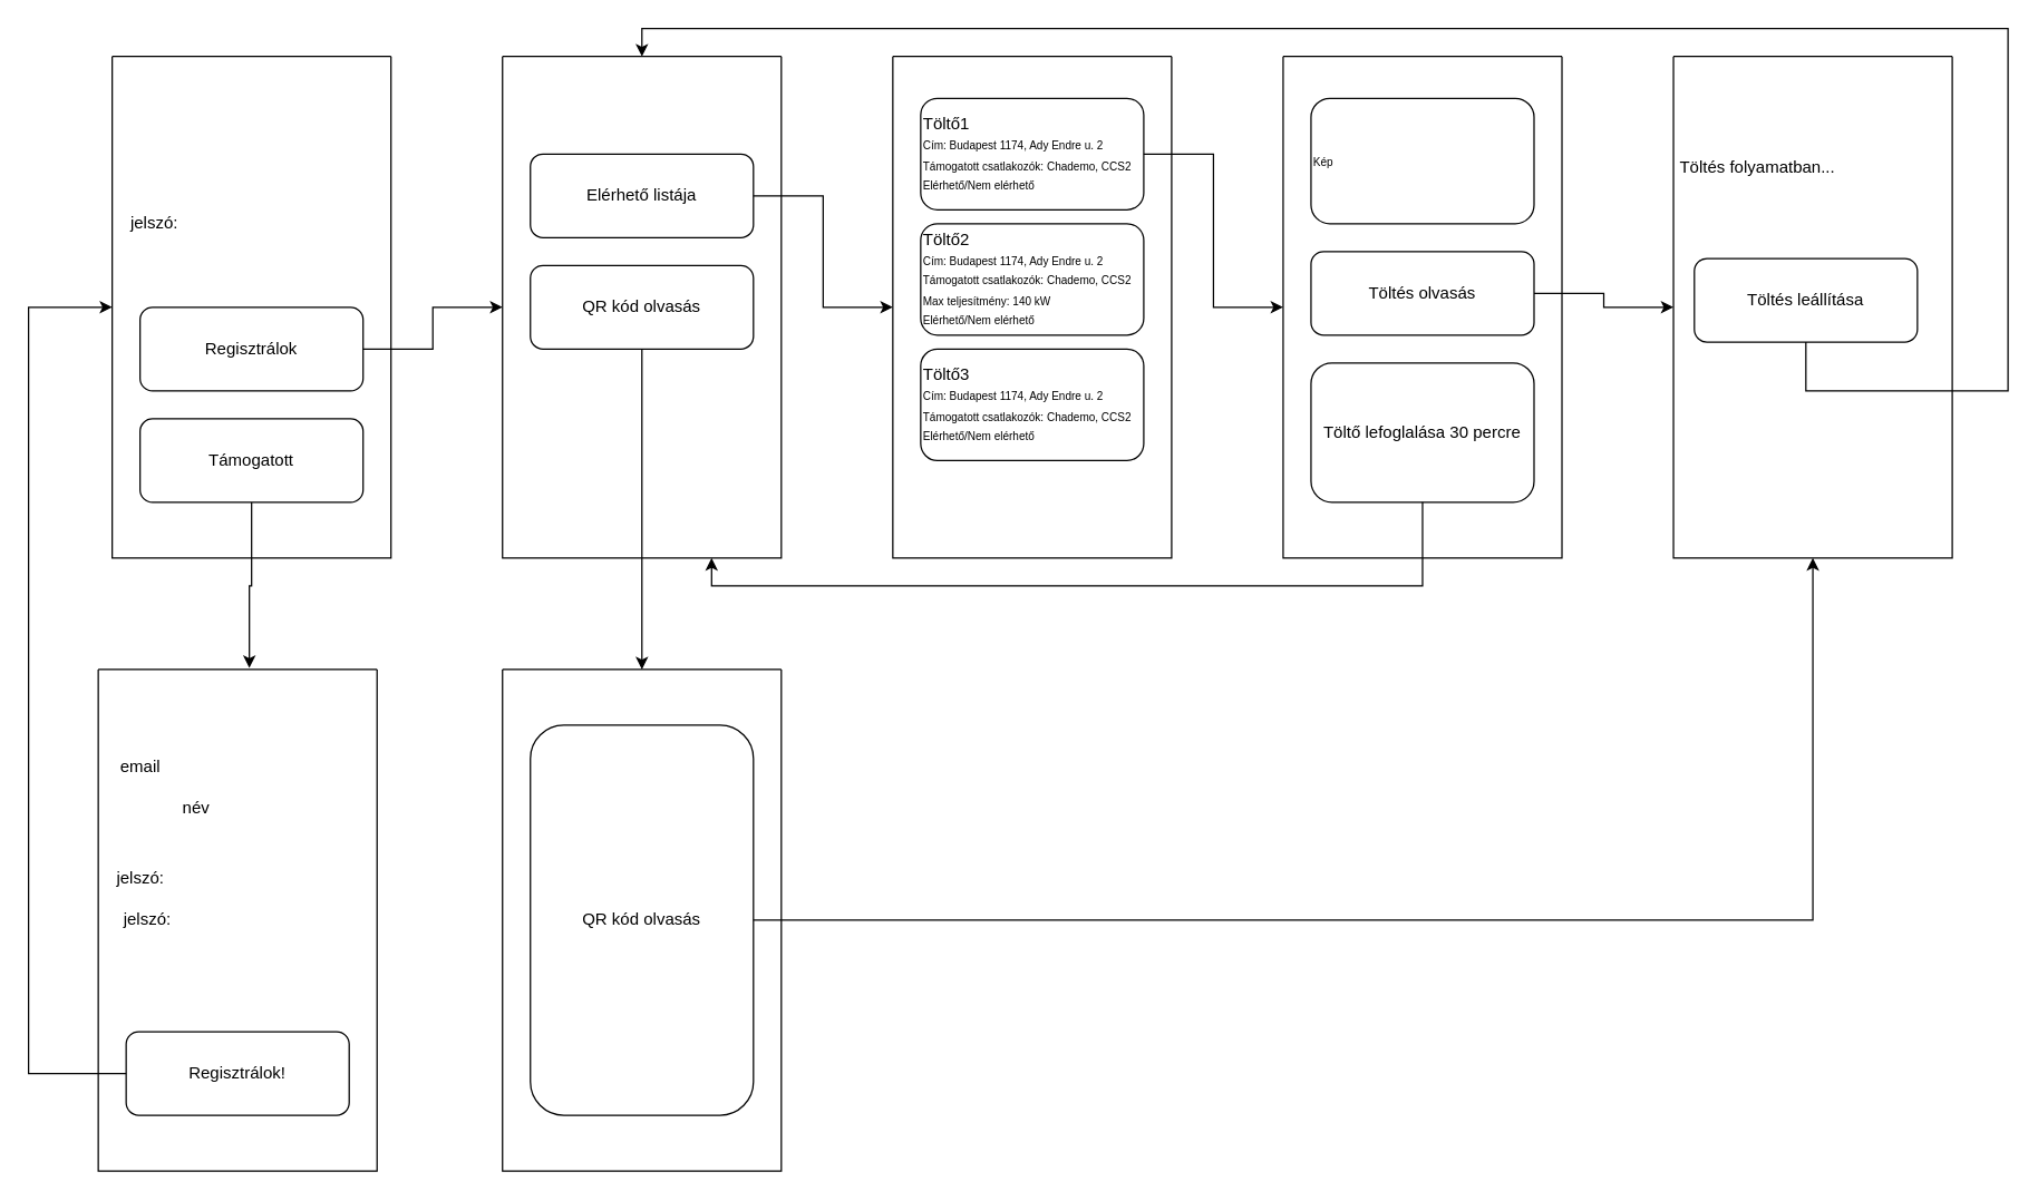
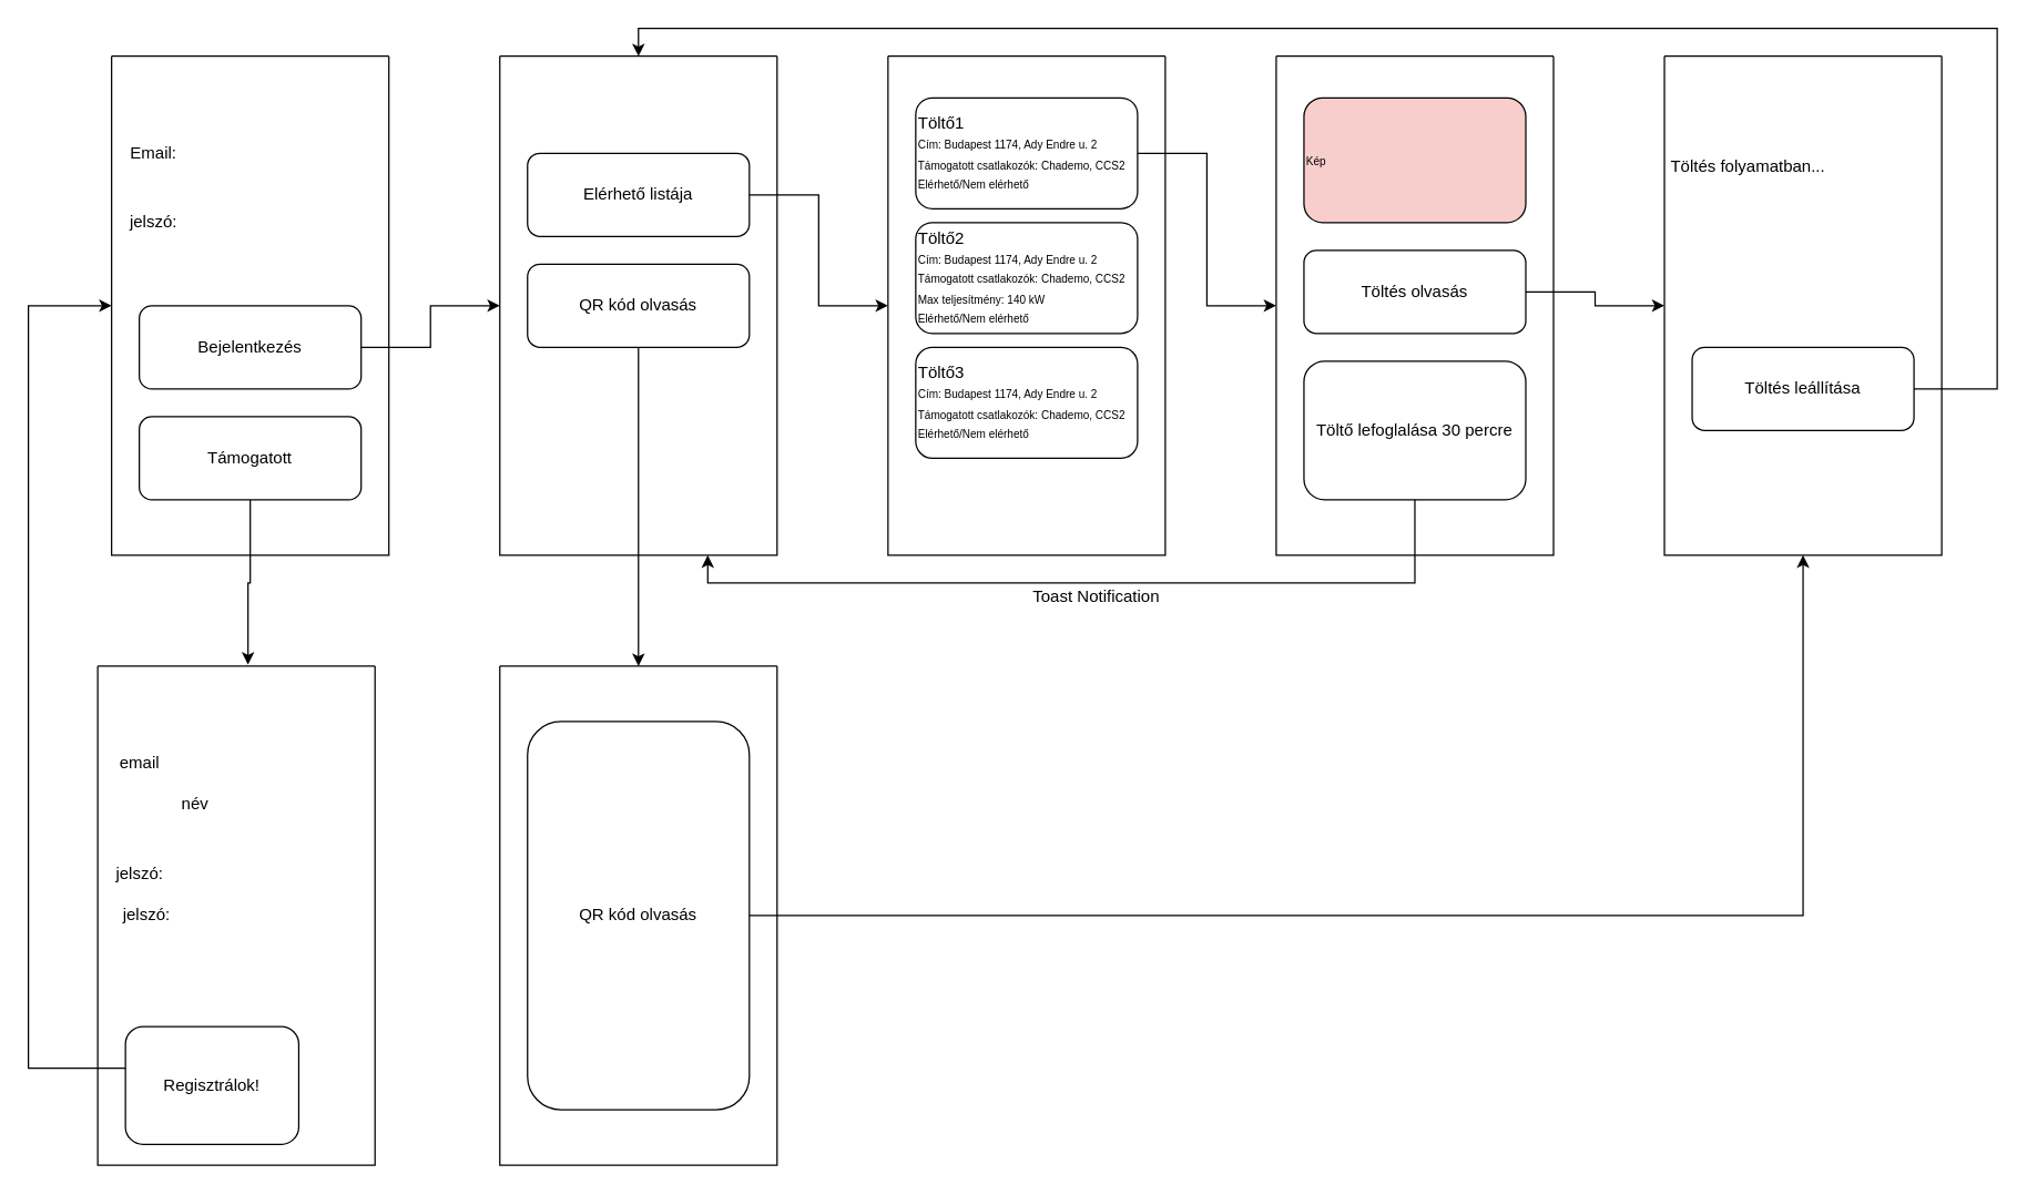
  <mxCell id="0" />
  <mxCell id="1" parent="0" />
  <mxCell id="2" value="" style="swimlane;startSize=0;" parent="1" vertex="1"><mxGeometry x="920" y="40" width="200" height="360" as="geometry" /></mxCell>
- <mxCell id="3" value="&lt;font style=&quot;font-size: 8px&quot;&gt;Kép&lt;br&gt;&lt;/font&gt;" style="rounded=1;whiteSpace=wrap;html=1;align=left;" parent="2" vertex="1"><mxGeometry x="20" y="30" width="160" height="90" as="geometry" /></mxCell>
+ <mxCell id="3" value="&lt;font style=&quot;font-size: 8px&quot;&gt;Kép&lt;br&gt;&lt;/font&gt;" style="rounded=1;whiteSpace=wrap;html=1;align=left;fillColor=#f8cecc;" parent="2" vertex="1"><mxGeometry x="20" y="30" width="160" height="90" as="geometry" /></mxCell>
  <mxCell id="4" value="Töltés olvasás" style="rounded=1;whiteSpace=wrap;html=1;" parent="2" vertex="1"><mxGeometry x="20" y="140" width="160" height="60" as="geometry" /></mxCell>
  <mxCell id="5" value="Töltő lefoglalása 30 percre" style="rounded=1;whiteSpace=wrap;html=1;" parent="2" vertex="1"><mxGeometry x="20" y="220" width="160" height="100" as="geometry" /></mxCell>
  <mxCell id="6" value="" style="swimlane;startSize=0;" parent="1" vertex="1"><mxGeometry x="360" y="40" width="200" height="360" as="geometry" /></mxCell>
  <mxCell id="7" value="Elérhető listája" style="rounded=1;whiteSpace=wrap;html=1;" parent="6" vertex="1"><mxGeometry x="20" y="70" width="160" height="60" as="geometry" /></mxCell>
  <mxCell id="8" value="QR kód olvasás" style="rounded=1;whiteSpace=wrap;html=1;" parent="6" vertex="1"><mxGeometry x="20" y="150" width="160" height="60" as="geometry" /></mxCell>
  <mxCell id="9" value="" style="swimlane;startSize=0;" parent="1" vertex="1"><mxGeometry x="640" y="40" width="200" height="360" as="geometry" /></mxCell>
  <mxCell id="10" value="Töltő1&lt;br&gt;&lt;font style=&quot;font-size: 8px&quot;&gt;Cím: Budapest 1174, Ady Endre u. 2&lt;br&gt;Támogatott csatlakozók: Chademo, CCS2&lt;br&gt;Elérhető/Nem elérhető&lt;br&gt;&lt;/font&gt;" style="rounded=1;whiteSpace=wrap;html=1;align=left;" parent="9" vertex="1"><mxGeometry x="20" y="30" width="160" height="80" as="geometry" /></mxCell>
  <mxCell id="11" value="Töltő2&lt;br&gt;&lt;font style=&quot;font-size: 8px&quot;&gt;Cím: Budapest 1174, Ady Endre u. 2&lt;br&gt;Támogatott csatlakozók: Chademo, CCS2&lt;br&gt;Max teljesítmény: 140 kW&lt;br&gt;Elérhető/Nem elérhető&lt;br&gt;&lt;/font&gt;" style="rounded=1;whiteSpace=wrap;html=1;align=left;" parent="9" vertex="1"><mxGeometry x="20" y="120" width="160" height="80" as="geometry" /></mxCell>
  <mxCell id="12" value="Töltő3&lt;br&gt;&lt;font style=&quot;font-size: 8px&quot;&gt;Cím: Budapest 1174, Ady Endre u. 2&lt;br&gt;Támogatott csatlakozók: Chademo, CCS2&lt;br&gt;Elérhető/Nem elérhető&lt;br&gt;&lt;/font&gt;" style="rounded=1;whiteSpace=wrap;html=1;align=left;" parent="9" vertex="1"><mxGeometry x="20" y="210" width="160" height="80" as="geometry" /></mxCell>
  <mxCell id="13" value="" style="swimlane;startSize=0;" parent="1" vertex="1"><mxGeometry x="1200" y="40" width="200" height="360" as="geometry" /></mxCell>
- <mxCell id="14" value="Töltés leállítása" style="rounded=1;whiteSpace=wrap;html=1;" parent="13" vertex="1"><mxGeometry x="15" y="145" width="160" height="60" as="geometry" /></mxCell>
+ <mxCell id="14" value="Töltés leállítása" style="rounded=1;whiteSpace=wrap;html=1;" parent="13" vertex="1"><mxGeometry x="20" y="210" width="160" height="60" as="geometry" /></mxCell>
  <mxCell id="15" value="Töltés folyamatban..." style="text;html=1;align=center;verticalAlign=middle;resizable=0;points=[];autosize=1;strokeColor=none;fillColor=none;" parent="1" vertex="1"><mxGeometry x="1195" y="110" width="130" height="20" as="geometry" /></mxCell>
  <mxCell id="16" value="" style="swimlane;startSize=0;" parent="1" vertex="1"><mxGeometry x="360" y="480" width="200" height="360" as="geometry"><mxRectangle x="130" y="570" width="50" height="40" as="alternateBounds" /></mxGeometry></mxCell>
  <mxCell id="17" value="QR kód olvasás" style="rounded=1;whiteSpace=wrap;html=1;" parent="16" vertex="1"><mxGeometry x="20" y="40" width="160" height="280" as="geometry" /></mxCell>
  <mxCell id="18" style="edgeStyle=orthogonalEdgeStyle;rounded=0;orthogonalLoop=1;jettySize=auto;html=1;" parent="1" source="8" target="16" edge="1"><mxGeometry relative="1" as="geometry" /></mxCell>
  <mxCell id="19" style="edgeStyle=orthogonalEdgeStyle;rounded=0;orthogonalLoop=1;jettySize=auto;html=1;" parent="1" source="7" target="9" edge="1"><mxGeometry relative="1" as="geometry" /></mxCell>
  <mxCell id="20" style="edgeStyle=orthogonalEdgeStyle;rounded=0;orthogonalLoop=1;jettySize=auto;html=1;entryX=0;entryY=0.5;entryDx=0;entryDy=0;" parent="1" source="10" target="2" edge="1"><mxGeometry relative="1" as="geometry" /></mxCell>
  <mxCell id="21" style="edgeStyle=orthogonalEdgeStyle;rounded=0;orthogonalLoop=1;jettySize=auto;html=1;" parent="1" source="4" target="13" edge="1"><mxGeometry relative="1" as="geometry" /></mxCell>
  <mxCell id="22" style="edgeStyle=orthogonalEdgeStyle;rounded=0;orthogonalLoop=1;jettySize=auto;html=1;entryX=0.5;entryY=0;entryDx=0;entryDy=0;" parent="1" source="14" target="6" edge="1"><mxGeometry relative="1" as="geometry"><Array as="points"><mxPoint x="1440" y="280" /><mxPoint x="1440" y="20" /><mxPoint x="460" y="20" /></Array></mxGeometry></mxCell>
  <mxCell id="23" style="edgeStyle=orthogonalEdgeStyle;rounded=0;orthogonalLoop=1;jettySize=auto;html=1;entryX=0.75;entryY=1;entryDx=0;entryDy=0;" parent="1" source="5" target="6" edge="1"><mxGeometry relative="1" as="geometry"><Array as="points"><mxPoint x="1020" y="420" /><mxPoint x="510" y="420" /></Array></mxGeometry></mxCell>
+ <mxCell id="24" value="Toast Notification" style="text;html=1;align=center;verticalAlign=middle;resizable=0;points=[];autosize=1;strokeColor=none;fillColor=none;" parent="1" vertex="1"><mxGeometry x="735" y="420" width="110" height="20" as="geometry" /></mxCell>
  <mxCell id="25" style="edgeStyle=orthogonalEdgeStyle;rounded=0;orthogonalLoop=1;jettySize=auto;html=1;entryX=0.5;entryY=1;entryDx=0;entryDy=0;" parent="1" source="17" target="13" edge="1"><mxGeometry relative="1" as="geometry" /></mxCell>
  <mxCell id="26" value="" style="swimlane;startSize=0;" parent="1" vertex="1"><mxGeometry x="80" y="40" width="200" height="360" as="geometry" /></mxCell>
- <mxCell id="27" value="Regisztrálok" style="rounded=1;whiteSpace=wrap;html=1;" parent="26" vertex="1"><mxGeometry x="20" y="180.06" width="160" height="60" as="geometry" /></mxCell>
+ <mxCell id="27" value="Bejelentkezés" style="rounded=1;whiteSpace=wrap;html=1;" parent="26" vertex="1"><mxGeometry x="20" y="180.06" width="160" height="60" as="geometry" /></mxCell>
  <mxCell id="28" value="jelszó:" style="text;html=1;align=center;verticalAlign=middle;resizable=0;points=[];autosize=1;strokeColor=none;fillColor=none;" parent="26" vertex="1"><mxGeometry x="5" y="110" width="50" height="20" as="geometry" /></mxCell>
  <mxCell id="29" value="Támogatott" style="rounded=1;whiteSpace=wrap;html=1;" parent="26" vertex="1"><mxGeometry x="20" y="260.06" width="160" height="60" as="geometry" /></mxCell>
+ <mxCell id="30" value="Email:&lt;br&gt;" style="text;html=1;align=center;verticalAlign=middle;resizable=0;points=[];autosize=1;strokeColor=none;fillColor=none;" parent="1" vertex="1"><mxGeometry x="85" y="100.06" width="50" height="20" as="geometry" /></mxCell>
  <mxCell id="31" value="" style="swimlane;startSize=0;" parent="1" vertex="1"><mxGeometry x="70" y="480" width="200" height="360" as="geometry" /></mxCell>
- <mxCell id="32" value="Regisztrálok!" style="rounded=1;whiteSpace=wrap;html=1;" parent="31" vertex="1"><mxGeometry x="20" y="260.06" width="160" height="60" as="geometry" /></mxCell>
+ <mxCell id="32" value="Regisztrálok!" style="rounded=1;whiteSpace=wrap;html=1;" parent="31" vertex="1"><mxGeometry x="20" y="260.06" width="125" height="85" as="geometry" /></mxCell>
  <mxCell id="33" value="jelszó:" style="text;html=1;align=center;verticalAlign=middle;resizable=0;points=[];autosize=1;strokeColor=none;fillColor=none;" parent="31" vertex="1"><mxGeometry x="5" y="140.06" width="50" height="20" as="geometry" /></mxCell>
  <mxCell id="34" value="email" style="text;html=1;align=center;verticalAlign=middle;resizable=0;points=[];autosize=1;strokeColor=none;fillColor=none;" parent="31" vertex="1"><mxGeometry x="10" y="60.06" width="40" height="20" as="geometry" /></mxCell>
  <mxCell id="35" value="jelszó:" style="text;html=1;align=center;verticalAlign=middle;resizable=0;points=[];autosize=1;strokeColor=none;fillColor=none;" parent="31" vertex="1"><mxGeometry x="10" y="170" width="50" height="20" as="geometry" /></mxCell>
  <mxCell id="36" value="név" style="text;html=1;align=center;verticalAlign=middle;resizable=0;points=[];autosize=1;strokeColor=none;fillColor=none;" parent="31" vertex="1"><mxGeometry x="55" y="90.06" width="30" height="20" as="geometry" /></mxCell>
  <mxCell id="37" style="edgeStyle=orthogonalEdgeStyle;rounded=0;orthogonalLoop=1;jettySize=auto;html=1;entryX=0.542;entryY=-0.003;entryDx=0;entryDy=0;entryPerimeter=0;" parent="1" source="29" target="31" edge="1"><mxGeometry relative="1" as="geometry" /></mxCell>
  <mxCell id="38" style="edgeStyle=orthogonalEdgeStyle;rounded=0;orthogonalLoop=1;jettySize=auto;html=1;entryX=0;entryY=0.5;entryDx=0;entryDy=0;" parent="1" source="32" target="26" edge="1"><mxGeometry relative="1" as="geometry"><Array as="points"><mxPoint x="20" y="770.06" /><mxPoint x="20" y="220.06" /></Array></mxGeometry></mxCell>
  <mxCell id="39" style="edgeStyle=orthogonalEdgeStyle;rounded=0;orthogonalLoop=1;jettySize=auto;html=1;entryX=0;entryY=0.5;entryDx=0;entryDy=0;" parent="1" source="27" target="6" edge="1"><mxGeometry relative="1" as="geometry" /></mxCell>
